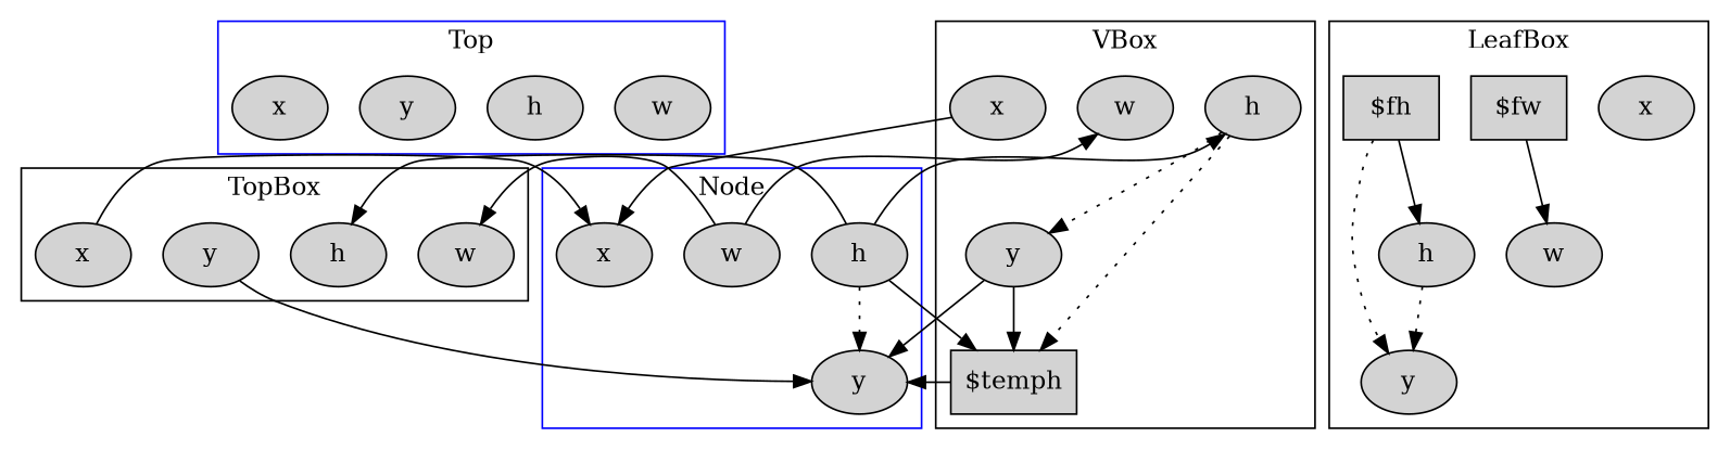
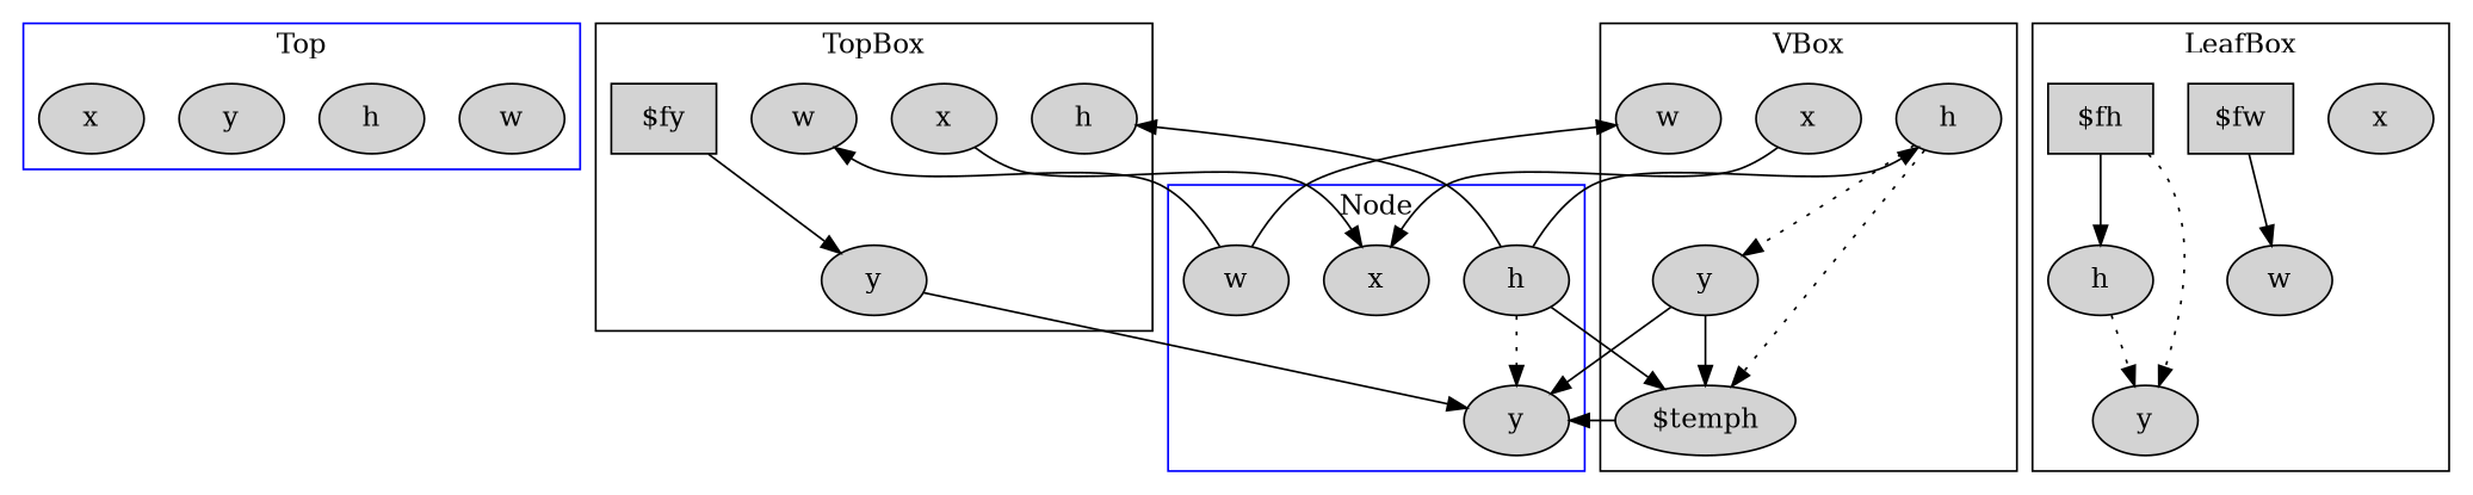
  digraph {
    node [style=filled]
    n1 [label=w]
    n2 [label=h]
    n3 [label=y]
    n4 [label=x]
    n5 [label=w]
    n6 [label=h]
    n7 [label=y]
    n8 [label=x]
    n9 [label=w]
    n10 [label=y]
    n11 [label=h]
    n12 [label=x]
+   n13 [label="$fy" shape=box]
    n14 [label=w]
    n15 [label=y]
    n16 [label=h]
    n17 [label=x]
-   n18 [label="$temph" shape=box]
+   n18 [label="$temph"]
    n19 [label=w]
    n20 [label=y]
    n21 [label=h]
    n22 [label=x]
    n23 [label="$fw" shape=box]
    n24 [label="$fh" shape=box]
    subgraph cluster_1 {
      color=blue
      label=Top
      n1
      n2
      n3
      n4
    }
    subgraph cluster_2 {
      color=blue
      label="Node"
      n5
      n6
      n7
      n8
    }
    subgraph cluster_3 {
      color=black
      label=TopBox
      n9
      n10
      n11
      n12
+     n13
    }
    subgraph cluster_4 {
      color=black
      label=VBox
      n14
      n15
      n16
      n17
      n18
    }
    subgraph cluster_5 {
      color=black
      label=LeafBox
      n19
      n20
      n21
      n22
      n23
      n24
    }
    n5 -> n9
    n5 -> n14
    n6 -> n7 [style=dotted]
    n6 -> n11
    n6 -> n16
    n6 -> n18
    n10 -> n7
    n12 -> n8
+   n13 -> n10
    n15 -> n7
    n15 -> n18
    n16 -> n15 [style=dotted]
    n16 -> n18 [style=dotted]
    n17 -> n8
    n18 -> n7
    n21 -> n20 [style=dotted]
    n23 -> n19
    n24 -> n20 [style=dotted]
    n24 -> n21
  }
